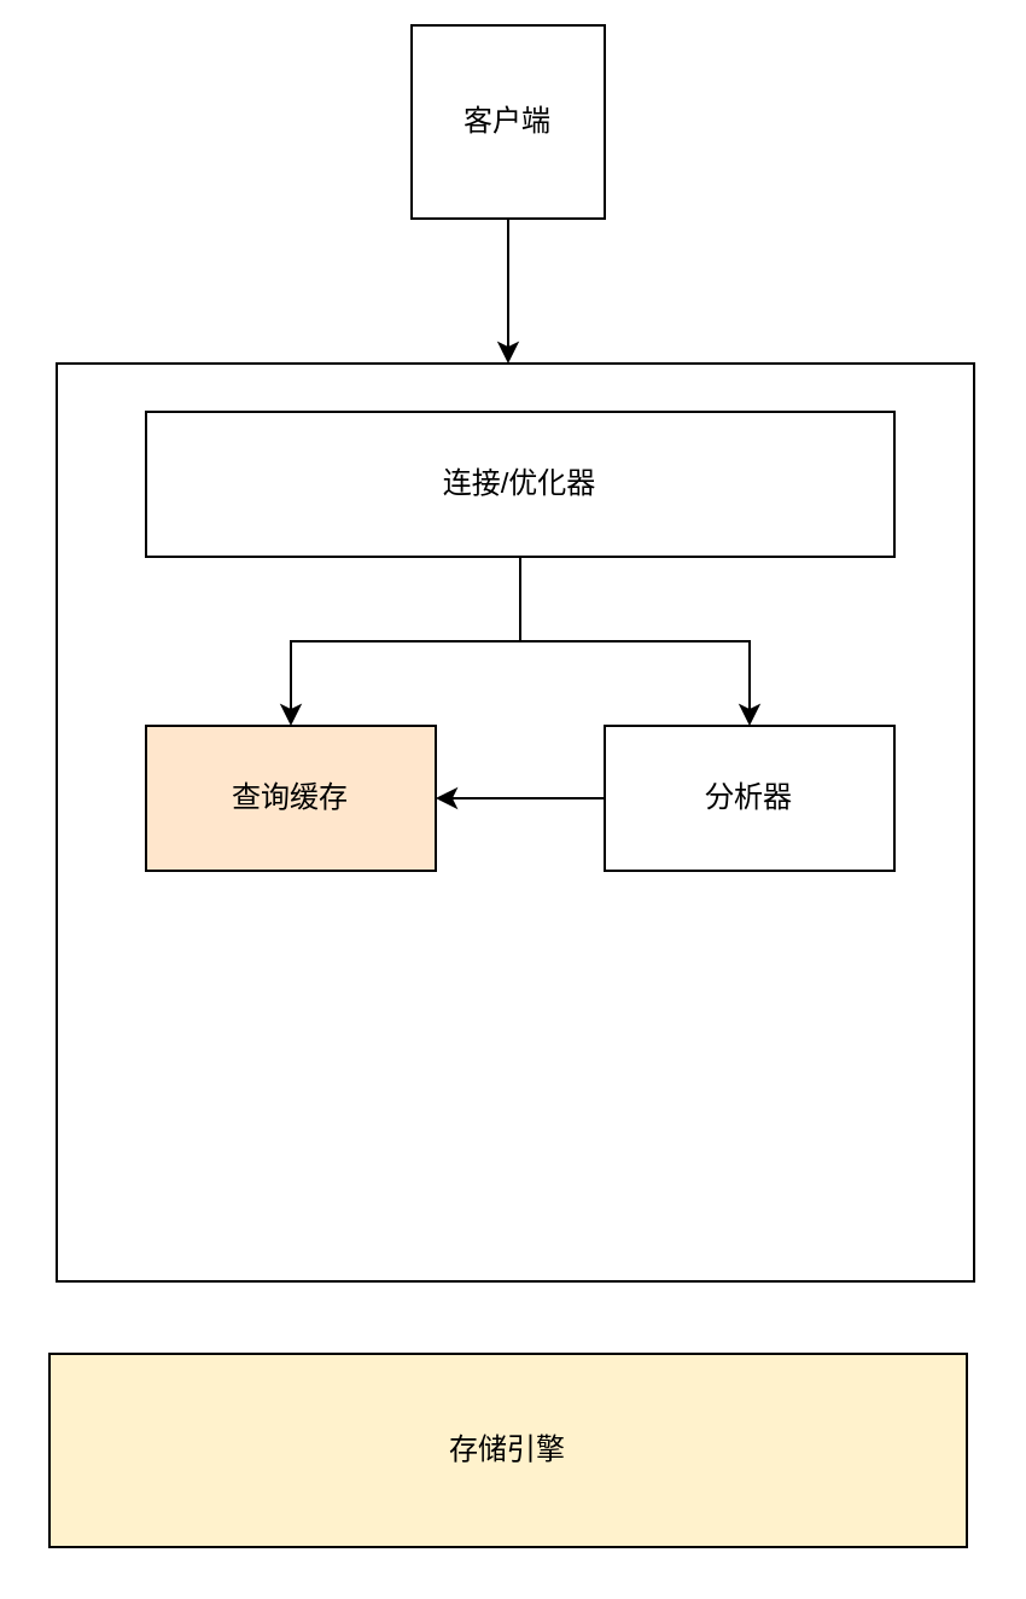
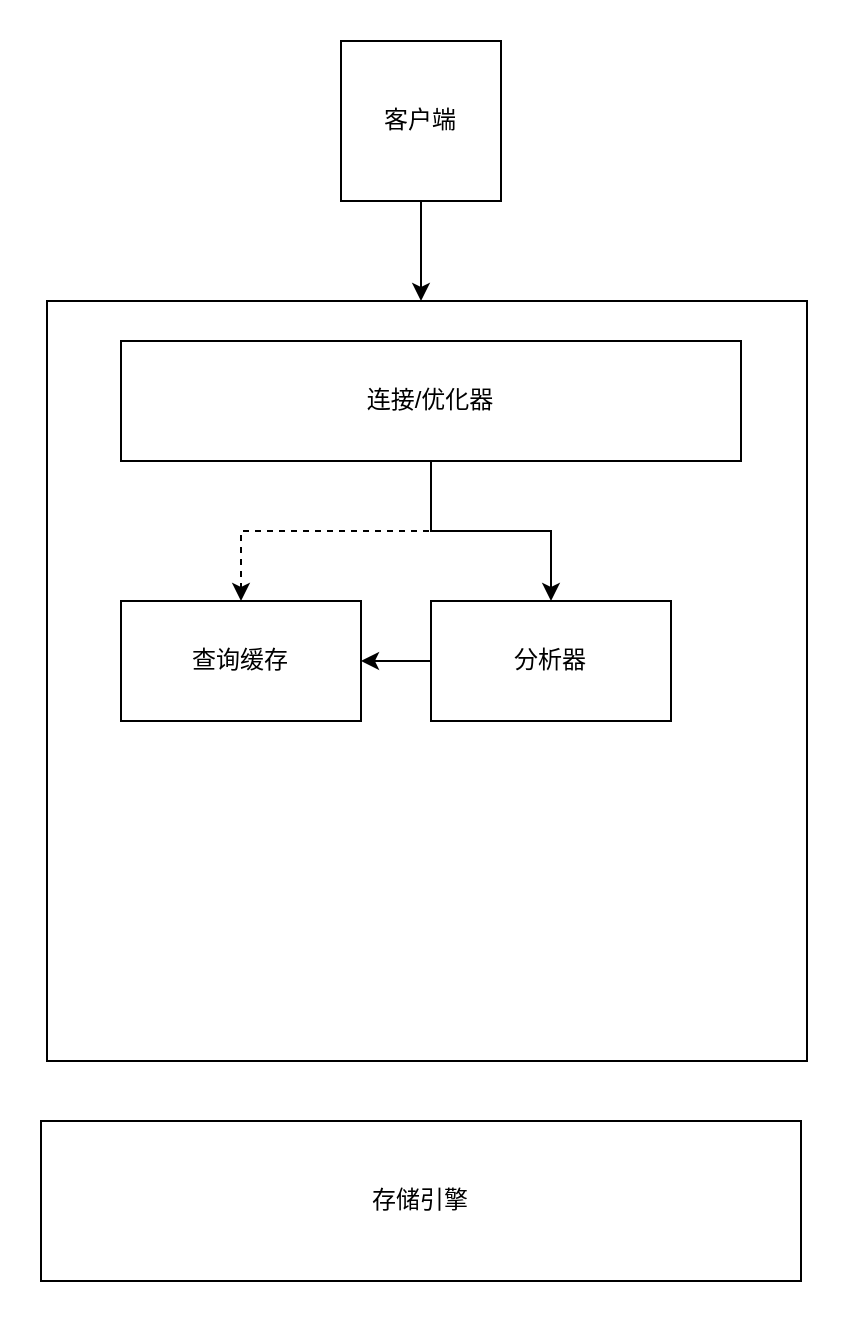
  <mxCell id="0" />
  <mxCell id="1" parent="0" />
  <mxCell id="2" value="" style="whiteSpace=wrap;html=1;aspect=fixed;" vertex="1" parent="1"><mxGeometry x="23" y="150" width="380" height="380" as="geometry" /></mxCell>
- <mxCell id="3" value="存储引擎" style="rounded=0;whiteSpace=wrap;html=1;fillColor=#fff2cc;" vertex="1" parent="1"><mxGeometry y="560" width="380" height="80" as="geometry" x="20" /></mxCell>
+ <mxCell id="3" value="存储引擎" style="rounded=0;whiteSpace=wrap;html=1;" vertex="1" parent="1"><mxGeometry y="560" width="380" height="80" as="geometry" x="20" /></mxCell>
  <mxCell id="4" style="edgeStyle=orthogonalEdgeStyle;rounded=0;orthogonalLoop=1;jettySize=auto;html=1;exitX=0.5;exitY=1;exitDx=0;exitDy=0;" edge="1" parent="1" source="5"><mxGeometry relative="1" as="geometry"><mxPoint x="210" y="150" as="targetPoint" /></mxGeometry></mxCell>
- <mxCell id="5" value="客户端" style="whiteSpace=wrap;html=1;aspect=fixed;" vertex="1" parent="1"><mxGeometry x="170" y="10" width="80" height="80" as="geometry" /></mxCell>
- <mxCell id="6" style="edgeStyle=orthogonalEdgeStyle;rounded=0;orthogonalLoop=1;jettySize=auto;html=1;entryX=0.5;entryY=0;entryDx=0;entryDy=0;" edge="1" parent="1" source="8" target="9"><mxGeometry relative="1" as="geometry" /></mxCell>
+ <mxCell id="5" value="客户端" style="whiteSpace=wrap;html=1;aspect=fixed;" vertex="1" parent="1"><mxGeometry x="170" width="80" height="80" as="geometry" y="20" /></mxCell>
+ <mxCell id="6" style="edgeStyle=orthogonalEdgeStyle;rounded=0;orthogonalLoop=1;jettySize=auto;html=1;entryX=0.5;entryY=0;entryDx=0;entryDy=0;dashed=1;" edge="1" parent="1" source="8" target="9"><mxGeometry relative="1" as="geometry" /></mxCell>
  <mxCell id="7" style="edgeStyle=orthogonalEdgeStyle;rounded=0;orthogonalLoop=1;jettySize=auto;html=1;" edge="1" parent="1" source="8" target="11"><mxGeometry relative="1" as="geometry" /></mxCell>
  <mxCell id="8" value="连接/优化器" style="rounded=0;whiteSpace=wrap;html=1;" vertex="1" parent="1"><mxGeometry x="60" y="170" width="310" height="60" as="geometry" /></mxCell>
- <mxCell id="9" value="查询缓存" style="rounded=0;whiteSpace=wrap;html=1;fillColor=#ffe6cc;" vertex="1" parent="1"><mxGeometry x="60" y="300" width="120" height="60" as="geometry" /></mxCell>
+ <mxCell id="9" value="查询缓存" style="rounded=0;whiteSpace=wrap;html=1;" vertex="1" parent="1"><mxGeometry x="60" y="300" width="120" height="60" as="geometry" /></mxCell>
  <mxCell id="10" style="edgeStyle=orthogonalEdgeStyle;rounded=0;orthogonalLoop=1;jettySize=auto;html=1;entryX=1;entryY=0.5;entryDx=0;entryDy=0;" edge="1" parent="1" source="11" target="9"><mxGeometry relative="1" as="geometry" /></mxCell>
- <mxCell id="11" value="分析器" style="rounded=0;whiteSpace=wrap;html=1;" vertex="1" parent="1"><mxGeometry x="250" y="300" width="120" height="60" as="geometry" /></mxCell>
+ <mxCell id="11" value="分析器" style="rounded=0;whiteSpace=wrap;html=1;" vertex="1" parent="1"><mxGeometry x="215" y="300" width="120" height="60" as="geometry" /></mxCell>
